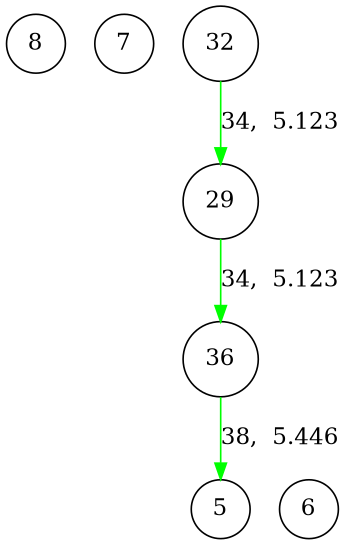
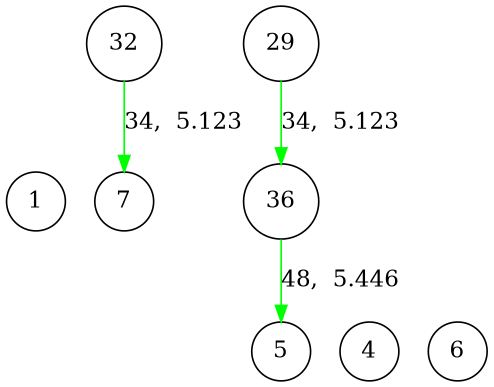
  digraph {
    rankdir=TB
    node [shape=circle]
    edge [color=green penwidth=1.0]
-   1 [label=8]
+   1
    n2 [label=7]
    32
    29
    36
    5
+   4
    6
    subgraph sub_1 {
      rank=same
      1
      n2
    }
    subgraph sub_2 {
      rank=same
      32
    }
    subgraph sub_3 {
      rank=same
      29
    }
    subgraph sub_4 {
      rank=same
      36
    }
    subgraph sub_5 {
      rank=same
      5
+     4
      6
    }
-   32 -> 29 [label="34,  5.123"]
+   32 -> n2 [label="34,  5.123"]
    29 -> 36 [label="34,  5.123"]
-   36 -> 5 [label="38,  5.446"]
+   36 -> 5 [label="48,  5.446"]
  }
